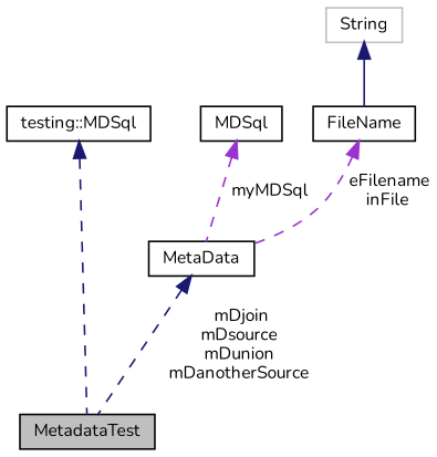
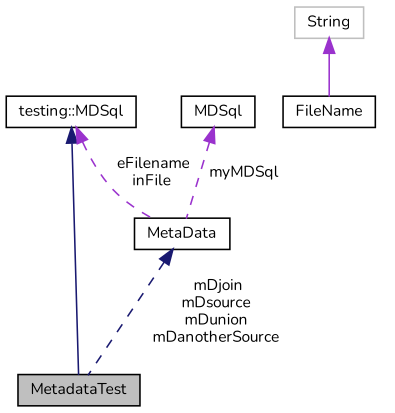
  digraph {
    fontname=Nunito
    node [color=black fillcolor=white fontname=Nunito fontsize=10 shape=record style=filled]
    edge [color=midnightblue dir=back fontname=Nunito fontsize=10 labelfontname=Helvetica labelfontsize=10 style=dashed]
    n1 [fillcolor=grey75 fontcolor=black height=0.2 label=MetadataTest width=0.4]
    n2 [height=0.2 label="testing::MDSql" width=0.4]
    n3 [height=0.2 label=MetaData width=0.4]
    n4 [height=0.2 label=MDSql width=0.4]
    n5 [height=0.2 label=FileName width=0.4]
    n6 [color=grey75 height=0.2 label=String width=0.4]
-   n2 -> n1
+   n2 -> n1 [style=solid]
    n3 -> n1 [label=" mDjoin\nmDsource\nmDunion\nmDanotherSource"]
    n4 -> n3 [color=darkorchid3 label=" myMDSql"]
-   n5 -> n3 [color=darkorchid3 label=" eFilename\ninFile"]
-   n6 -> n5 [style=solid]
+   n2 -> n3 [color=darkorchid3 label=" eFilename\ninFile"]
+   n6 -> n5 [color=darkorchid3 style=solid]
  }
